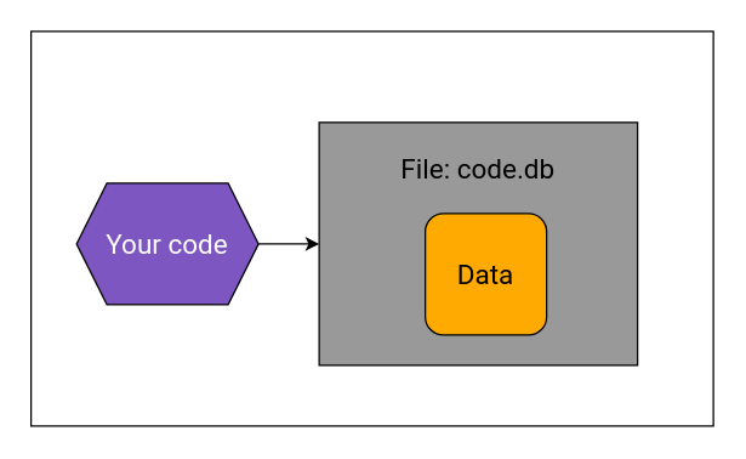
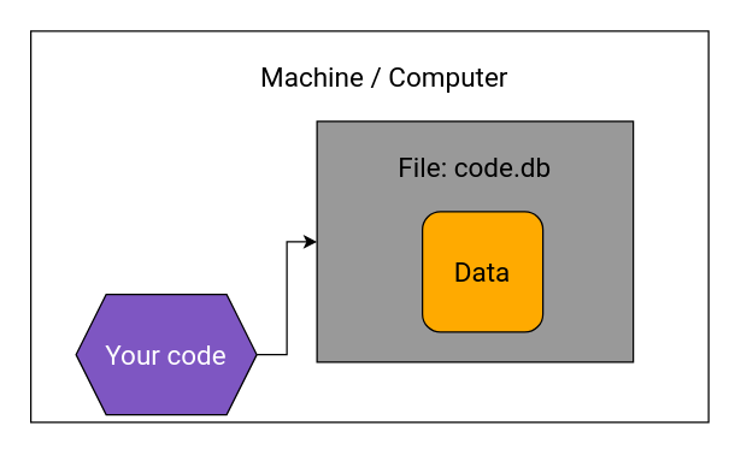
  <mxCell id="0" />
  <mxCell id="1" parent="0" />
  <mxCell id="2" value="" style="rounded=0;whiteSpace=wrap;html=1;fillColor=#FFFFFF;" parent="1" vertex="1"><mxGeometry x="20" y="20" width="450" height="260" as="geometry" /></mxCell>
+ <mxCell id="3" value="&lt;font face=&quot;Roboto&quot; data-font-src=&quot;https://fonts.googleapis.com/css?family=Roboto&quot; style=&quot;font-size: 18px&quot;&gt;Machine / Computer&lt;/font&gt;" style="text;html=1;strokeColor=none;fillColor=none;align=center;verticalAlign=middle;whiteSpace=wrap;rounded=0;" parent="1" vertex="1"><mxGeometry x="140" y="40" width="230" height="20" as="geometry" /></mxCell>
  <mxCell id="4" style="edgeStyle=orthogonalEdgeStyle;rounded=0;orthogonalLoop=1;jettySize=auto;html=1;" parent="1" source="5" target="8" edge="1"><mxGeometry relative="1" as="geometry" /></mxCell>
- <mxCell id="5" value="&lt;font face=&quot;Roboto&quot; data-font-src=&quot;https://fonts.googleapis.com/css?family=Roboto&quot; color=&quot;#ffffff&quot; style=&quot;font-size: 18px&quot;&gt;Your code&lt;/font&gt;" style="shape=hexagon;perimeter=hexagonPerimeter2;whiteSpace=wrap;html=1;fixedSize=1;fillColor=#7e56c2;" parent="1" vertex="1"><mxGeometry x="50" y="120" width="120" height="80" as="geometry" /></mxCell>
+ <mxCell id="5" value="&lt;font face=&quot;Roboto&quot; data-font-src=&quot;https://fonts.googleapis.com/css?family=Roboto&quot; color=&quot;#ffffff&quot; style=&quot;font-size: 18px&quot;&gt;Your code&lt;/font&gt;" style="shape=hexagon;perimeter=hexagonPerimeter2;whiteSpace=wrap;html=1;fixedSize=1;fillColor=#7e56c2;" parent="1" vertex="1"><mxGeometry x="50" y="195" width="120" height="80" as="geometry" /></mxCell>
  <mxCell id="6" value="" style="group;fillColor=#808080;" parent="1" vertex="1" connectable="0"><mxGeometry x="210" y="80" width="210" height="160" as="geometry" /></mxCell>
  <mxCell id="7" value="" style="group" parent="6" vertex="1" connectable="0"><mxGeometry width="210" height="160" as="geometry" /></mxCell>
  <mxCell id="8" value="" style="rounded=0;whiteSpace=wrap;html=1;fillColor=#999999;" parent="7" vertex="1"><mxGeometry width="210" height="160" as="geometry" /></mxCell>
  <mxCell id="9" value="&lt;font face=&quot;Roboto&quot; data-font-src=&quot;https://fonts.googleapis.com/css?family=Roboto&quot; style=&quot;font-size: 18px&quot;&gt;File: code.db&lt;/font&gt;" style="text;html=1;strokeColor=none;fillColor=none;align=center;verticalAlign=middle;whiteSpace=wrap;rounded=0;" parent="7" vertex="1"><mxGeometry x="28" y="20" width="154" height="20" as="geometry" /></mxCell>
  <mxCell id="10" value="&lt;font face=&quot;Roboto&quot; data-font-src=&quot;https://fonts.googleapis.com/css?family=Roboto&quot; style=&quot;font-size: 18px&quot;&gt;Data&lt;/font&gt;" style="whiteSpace=wrap;html=1;aspect=fixed;fillColor=#fa0;rounded=1;" parent="7" vertex="1"><mxGeometry x="70" y="60" width="80" height="80" as="geometry" /></mxCell>
